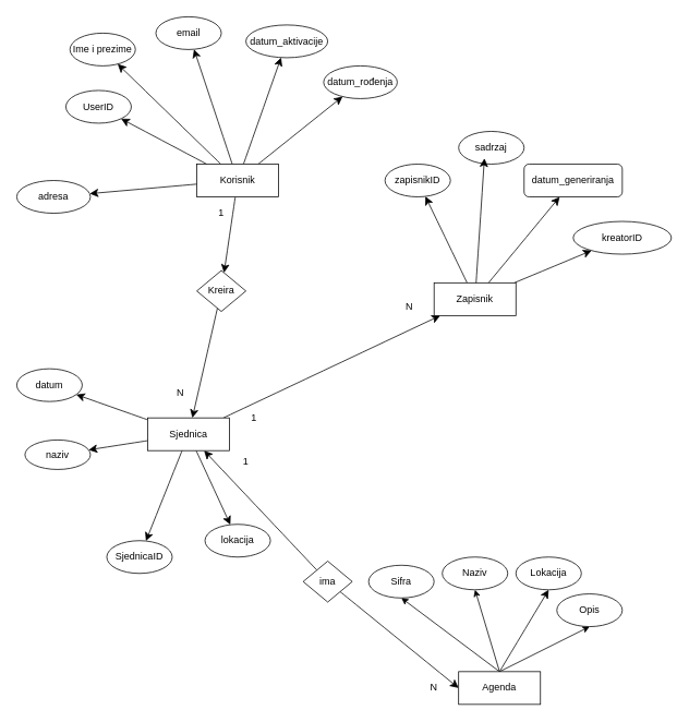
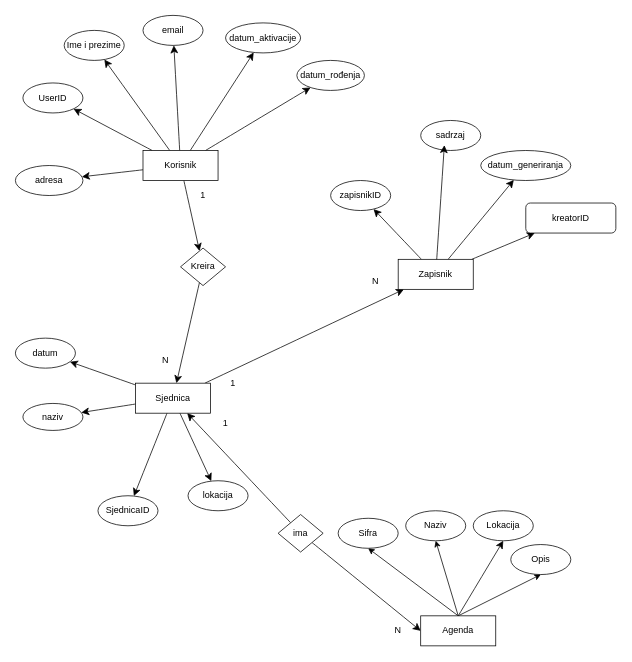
  <mxCell id="0" />
  <mxCell id="1" parent="0" />
  <mxCell id="2" style="edgeStyle=none;curved=1;rounded=0;orthogonalLoop=1;jettySize=auto;html=1;fontSize=12;startSize=8;endSize=8;" parent="1" source="9" target="35" edge="1"><mxGeometry relative="1" as="geometry" /></mxCell>
  <mxCell id="3" style="edgeStyle=none;curved=1;rounded=0;orthogonalLoop=1;jettySize=auto;html=1;fontSize=12;startSize=8;endSize=8;" edge="1" parent="1" source="9" target="46"><mxGeometry relative="1" as="geometry" /></mxCell>
  <mxCell id="4" style="edgeStyle=none;curved=1;rounded=0;orthogonalLoop=1;jettySize=auto;html=1;fontSize=12;startSize=8;endSize=8;" edge="1" parent="1" source="9" target="10"><mxGeometry relative="1" as="geometry" /></mxCell>
  <mxCell id="5" style="edgeStyle=none;curved=1;rounded=0;orthogonalLoop=1;jettySize=auto;html=1;fontSize=12;startSize=8;endSize=8;" edge="1" parent="1" source="9" target="11"><mxGeometry relative="1" as="geometry" /></mxCell>
  <mxCell id="6" style="edgeStyle=none;curved=1;rounded=0;orthogonalLoop=1;jettySize=auto;html=1;fontSize=12;startSize=8;endSize=8;" edge="1" parent="1" source="9" target="12"><mxGeometry relative="1" as="geometry" /></mxCell>
  <mxCell id="7" style="edgeStyle=none;curved=1;rounded=0;orthogonalLoop=1;jettySize=auto;html=1;fontSize=12;startSize=8;endSize=8;" edge="1" parent="1" source="9" target="47"><mxGeometry relative="1" as="geometry" /></mxCell>
  <mxCell id="8" style="edgeStyle=none;curved=1;rounded=0;orthogonalLoop=1;jettySize=auto;html=1;fontSize=12;startSize=8;endSize=8;" edge="1" parent="1" source="9" target="48"><mxGeometry relative="1" as="geometry" /></mxCell>
- <mxCell id="9" value="Korisnik" style="rounded=0;whiteSpace=wrap;html=1;" parent="1" vertex="1"><mxGeometry x="240" y="200" width="100" height="40" as="geometry" /></mxCell>
- <mxCell id="10" value="UserID" style="ellipse;whiteSpace=wrap;html=1;" parent="1" vertex="1"><mxGeometry x="80" y="110" width="80" height="40" as="geometry" /></mxCell>
+ <mxCell id="9" value="Korisnik" style="rounded=0;whiteSpace=wrap;html=1;" parent="1" vertex="1"><mxGeometry x="190" y="200" width="100" height="40" as="geometry" /></mxCell>
+ <mxCell id="10" value="UserID" style="ellipse;whiteSpace=wrap;html=1;" parent="1" vertex="1"><mxGeometry x="30" y="110" width="80" height="40" as="geometry" /></mxCell>
  <mxCell id="11" value="Ime i prezime" style="ellipse;whiteSpace=wrap;html=1;" parent="1" vertex="1"><mxGeometry x="85" y="40" width="80" height="40" as="geometry" /></mxCell>
  <mxCell id="12" value="email" style="ellipse;whiteSpace=wrap;html=1;" parent="1" vertex="1"><mxGeometry x="190" y="20" width="80" height="40" as="geometry" /></mxCell>
  <mxCell id="13" style="edgeStyle=none;curved=1;rounded=0;orthogonalLoop=1;jettySize=auto;html=1;fontSize=12;startSize=8;endSize=8;" parent="1" source="15" target="29" edge="1"><mxGeometry relative="1" as="geometry" /></mxCell>
  <mxCell id="14" style="edgeStyle=none;curved=1;rounded=0;orthogonalLoop=1;jettySize=auto;html=1;entryX=0;entryY=0.5;entryDx=0;entryDy=0;fontSize=12;startSize=8;endSize=8;" parent="1" source="15" target="20" edge="1"><mxGeometry relative="1" as="geometry" /></mxCell>
  <mxCell id="15" value="ima" style="rhombus;whiteSpace=wrap;html=1;" parent="1" vertex="1"><mxGeometry x="370" y="685" width="60" height="50" as="geometry" /></mxCell>
  <mxCell id="16" style="edgeStyle=none;rounded=0;orthogonalLoop=1;jettySize=auto;html=1;exitX=0.5;exitY=0;exitDx=0;exitDy=0;entryX=0.5;entryY=1;entryDx=0;entryDy=0;" parent="1" source="20" target="21" edge="1"><mxGeometry relative="1" as="geometry" /></mxCell>
  <mxCell id="17" style="edgeStyle=none;rounded=0;orthogonalLoop=1;jettySize=auto;html=1;exitX=0.5;exitY=0;exitDx=0;exitDy=0;entryX=0.5;entryY=1;entryDx=0;entryDy=0;" parent="1" source="20" target="22" edge="1"><mxGeometry relative="1" as="geometry" /></mxCell>
  <mxCell id="18" style="edgeStyle=none;rounded=0;orthogonalLoop=1;jettySize=auto;html=1;exitX=0.5;exitY=0;exitDx=0;exitDy=0;entryX=0.5;entryY=1;entryDx=0;entryDy=0;" parent="1" source="20" target="23" edge="1"><mxGeometry relative="1" as="geometry" /></mxCell>
  <mxCell id="19" style="edgeStyle=none;curved=1;rounded=0;orthogonalLoop=1;jettySize=auto;html=1;exitX=0.5;exitY=0;exitDx=0;exitDy=0;entryX=0.5;entryY=1;entryDx=0;entryDy=0;fontSize=12;startSize=8;endSize=8;" parent="1" source="20" target="32" edge="1"><mxGeometry relative="1" as="geometry" /></mxCell>
  <mxCell id="20" value="Agenda" style="rounded=0;whiteSpace=wrap;html=1;" parent="1" vertex="1"><mxGeometry x="560" y="820" width="100" height="40" as="geometry" /></mxCell>
  <mxCell id="21" value="Sifra" style="ellipse;whiteSpace=wrap;html=1;" parent="1" vertex="1"><mxGeometry x="450" y="690" width="80" height="40" as="geometry" /></mxCell>
  <mxCell id="22" value="Naziv" style="ellipse;whiteSpace=wrap;html=1;" parent="1" vertex="1"><mxGeometry x="540" y="680" width="80" height="40" as="geometry" /></mxCell>
  <mxCell id="23" value="Opis" style="ellipse;whiteSpace=wrap;html=1;" parent="1" vertex="1"><mxGeometry x="680" y="725" width="80" height="40" as="geometry" /></mxCell>
  <mxCell id="24" style="edgeStyle=none;curved=1;rounded=0;orthogonalLoop=1;jettySize=auto;html=1;fontSize=12;startSize=8;endSize=8;" parent="1" source="29" target="33" edge="1"><mxGeometry relative="1" as="geometry" /></mxCell>
  <mxCell id="25" style="edgeStyle=none;curved=1;rounded=0;orthogonalLoop=1;jettySize=auto;html=1;fontSize=12;startSize=8;endSize=8;" edge="1" parent="1" source="29" target="43"><mxGeometry relative="1" as="geometry" /></mxCell>
  <mxCell id="26" style="edgeStyle=none;curved=1;rounded=0;orthogonalLoop=1;jettySize=auto;html=1;fontSize=12;startSize=8;endSize=8;" edge="1" parent="1" source="29" target="49"><mxGeometry relative="1" as="geometry" /></mxCell>
  <mxCell id="27" style="edgeStyle=none;curved=1;rounded=0;orthogonalLoop=1;jettySize=auto;html=1;fontSize=12;startSize=8;endSize=8;" edge="1" parent="1" source="29" target="30"><mxGeometry relative="1" as="geometry" /></mxCell>
  <mxCell id="28" style="edgeStyle=none;curved=1;rounded=0;orthogonalLoop=1;jettySize=auto;html=1;fontSize=12;startSize=8;endSize=8;" edge="1" parent="1" source="29" target="31"><mxGeometry relative="1" as="geometry" /></mxCell>
  <mxCell id="29" value="Sjednica" style="rounded=0;whiteSpace=wrap;html=1;" parent="1" vertex="1"><mxGeometry x="180" y="510" width="100" height="40" as="geometry" /></mxCell>
  <mxCell id="30" value="SjednicaID" style="ellipse;whiteSpace=wrap;html=1;" parent="1" vertex="1"><mxGeometry x="130" y="660" width="80" height="40" as="geometry" /></mxCell>
  <mxCell id="31" value="lokacija" style="ellipse;whiteSpace=wrap;html=1;" parent="1" vertex="1"><mxGeometry x="250" y="640" width="80" height="40" as="geometry" /></mxCell>
  <mxCell id="32" value="Lokacija" style="ellipse;whiteSpace=wrap;html=1;" parent="1" vertex="1"><mxGeometry x="630" y="680" width="80" height="40" as="geometry" /></mxCell>
  <mxCell id="33" value="naziv" style="ellipse;whiteSpace=wrap;html=1;" parent="1" vertex="1"><mxGeometry x="30" y="537" width="80" height="36" as="geometry" /></mxCell>
  <mxCell id="34" style="edgeStyle=none;curved=1;rounded=0;orthogonalLoop=1;jettySize=auto;html=1;fontSize=12;startSize=8;endSize=8;" parent="1" source="35" target="29" edge="1"><mxGeometry relative="1" as="geometry" /></mxCell>
  <mxCell id="35" value="Kreira" style="rhombus;whiteSpace=wrap;html=1;" parent="1" vertex="1"><mxGeometry x="240" y="330" width="60" height="50" as="geometry" /></mxCell>
  <mxCell id="36" value="1" style="text;html=1;strokeColor=none;fillColor=none;align=center;verticalAlign=middle;whiteSpace=wrap;rounded=0;" parent="1" vertex="1"><mxGeometry x="250" y="250" width="40" height="20" as="geometry" /></mxCell>
  <mxCell id="37" value="N" style="text;html=1;strokeColor=none;fillColor=none;align=center;verticalAlign=middle;whiteSpace=wrap;rounded=0;" parent="1" vertex="1"><mxGeometry x="200" y="470" width="40" height="20" as="geometry" /></mxCell>
  <mxCell id="38" value="1" style="text;html=1;strokeColor=none;fillColor=none;align=center;verticalAlign=middle;whiteSpace=wrap;rounded=0;" parent="1" vertex="1"><mxGeometry x="290" y="500" width="40" height="20" as="geometry" /></mxCell>
  <mxCell id="39" value="N" style="text;html=1;strokeColor=none;fillColor=none;align=center;verticalAlign=middle;whiteSpace=wrap;rounded=0;" parent="1" vertex="1"><mxGeometry x="510" y="830" width="40" height="20" as="geometry" /></mxCell>
  <mxCell id="40" style="edgeStyle=none;curved=1;rounded=0;orthogonalLoop=1;jettySize=auto;html=1;fontSize=12;startSize=8;endSize=8;" edge="1" parent="1" source="43" target="52"><mxGeometry relative="1" as="geometry" /></mxCell>
  <mxCell id="41" style="edgeStyle=none;curved=1;rounded=0;orthogonalLoop=1;jettySize=auto;html=1;fontSize=12;startSize=8;endSize=8;" edge="1" parent="1" source="43" target="50"><mxGeometry relative="1" as="geometry" /></mxCell>
  <mxCell id="42" style="edgeStyle=none;curved=1;rounded=0;orthogonalLoop=1;jettySize=auto;html=1;fontSize=12;startSize=8;endSize=8;" edge="1" parent="1" source="43" target="54"><mxGeometry relative="1" as="geometry" /></mxCell>
  <mxCell id="43" value="Zapisnik&lt;span style=&quot;color: rgba(0, 0, 0, 0); font-family: monospace; font-size: 0px; text-align: start; text-wrap: nowrap;&quot;&gt;%3CmxGraphModel%3E%3Croot%3E%3CmxCell%20id%3D%220%22%2F%3E%3CmxCell%20id%3D%221%22%20parent%3D%220%22%2F%3E%3CmxCell%20id%3D%222%22%20value%3D%22Agenda%22%20style%3D%22rounded%3D0%3BwhiteSpace%3Dwrap%3Bhtml%3D1%3B%22%20vertex%3D%221%22%20parent%3D%221%22%3E%3CmxGeometry%20x%3D%22470%22%20y%3D%22300%22%20width%3D%22100%22%20height%3D%2240%22%20as%3D%22geometry%22%2F%3E%3C%2FmxCell%3E%3C%2Froot%3E%3C%2FmxGraphModel%3E&lt;/span&gt;" style="rounded=0;whiteSpace=wrap;html=1;" vertex="1" parent="1"><mxGeometry x="530" y="345" width="100" height="40" as="geometry" /></mxCell>
  <mxCell id="44" value="1" style="text;html=1;strokeColor=none;fillColor=none;align=center;verticalAlign=middle;whiteSpace=wrap;rounded=0;" vertex="1" parent="1"><mxGeometry x="280" y="553" width="40" height="20" as="geometry" /></mxCell>
  <mxCell id="45" value="N" style="text;html=1;strokeColor=none;fillColor=none;align=center;verticalAlign=middle;whiteSpace=wrap;rounded=0;" vertex="1" parent="1"><mxGeometry x="480" y="365" width="40" height="20" as="geometry" /></mxCell>
  <mxCell id="46" value="adresa" style="ellipse;whiteSpace=wrap;html=1;" vertex="1" parent="1"><mxGeometry x="20" y="220" width="90" height="40" as="geometry" /></mxCell>
  <mxCell id="47" value="datum_aktivacije" style="ellipse;whiteSpace=wrap;html=1;" vertex="1" parent="1"><mxGeometry x="300" y="30" width="100" height="40" as="geometry" /></mxCell>
  <mxCell id="48" value="datum_rođenja" style="ellipse;whiteSpace=wrap;html=1;" vertex="1" parent="1"><mxGeometry x="395" y="80" width="90" height="40" as="geometry" /></mxCell>
  <mxCell id="49" value="datum" style="ellipse;whiteSpace=wrap;html=1;" vertex="1" parent="1"><mxGeometry x="20" y="450" width="80" height="40" as="geometry" /></mxCell>
- <mxCell id="50" value="datum_generiranja" style="whiteSpace=wrap;html=1;rounded=1;" vertex="1" parent="1"><mxGeometry x="640" y="200" width="120" height="40" as="geometry" /></mxCell>
+ <mxCell id="50" value="datum_generiranja" style="ellipse;whiteSpace=wrap;html=1;" vertex="1" parent="1"><mxGeometry x="640" y="200" width="120" height="40" as="geometry" /></mxCell>
  <mxCell id="51" value="sadrzaj" style="ellipse;whiteSpace=wrap;html=1;" vertex="1" parent="1"><mxGeometry x="560" y="160" width="80" height="40" as="geometry" /></mxCell>
- <mxCell id="52" value="zapisnikID" style="ellipse;whiteSpace=wrap;html=1;" vertex="1" parent="1"><mxGeometry x="470" y="200" width="80" height="40" as="geometry" /></mxCell>
+ <mxCell id="52" value="zapisnikID" style="ellipse;whiteSpace=wrap;html=1;" vertex="1" parent="1"><mxGeometry x="440" y="240" width="80" height="40" as="geometry" /></mxCell>
  <mxCell id="53" style="edgeStyle=none;curved=1;rounded=0;orthogonalLoop=1;jettySize=auto;html=1;entryX=0.394;entryY=0.822;entryDx=0;entryDy=0;entryPerimeter=0;fontSize=12;startSize=8;endSize=8;" edge="1" parent="1" source="43" target="51"><mxGeometry relative="1" as="geometry" /></mxCell>
- <mxCell id="54" value="kreatorID" style="ellipse;whiteSpace=wrap;html=1;" vertex="1" parent="1"><mxGeometry x="700" y="270" width="120" height="40" as="geometry" /></mxCell>
+ <mxCell id="54" value="kreatorID" style="whiteSpace=wrap;html=1;rounded=1;" vertex="1" parent="1"><mxGeometry x="700" y="270" width="120" height="40" as="geometry" /></mxCell>
